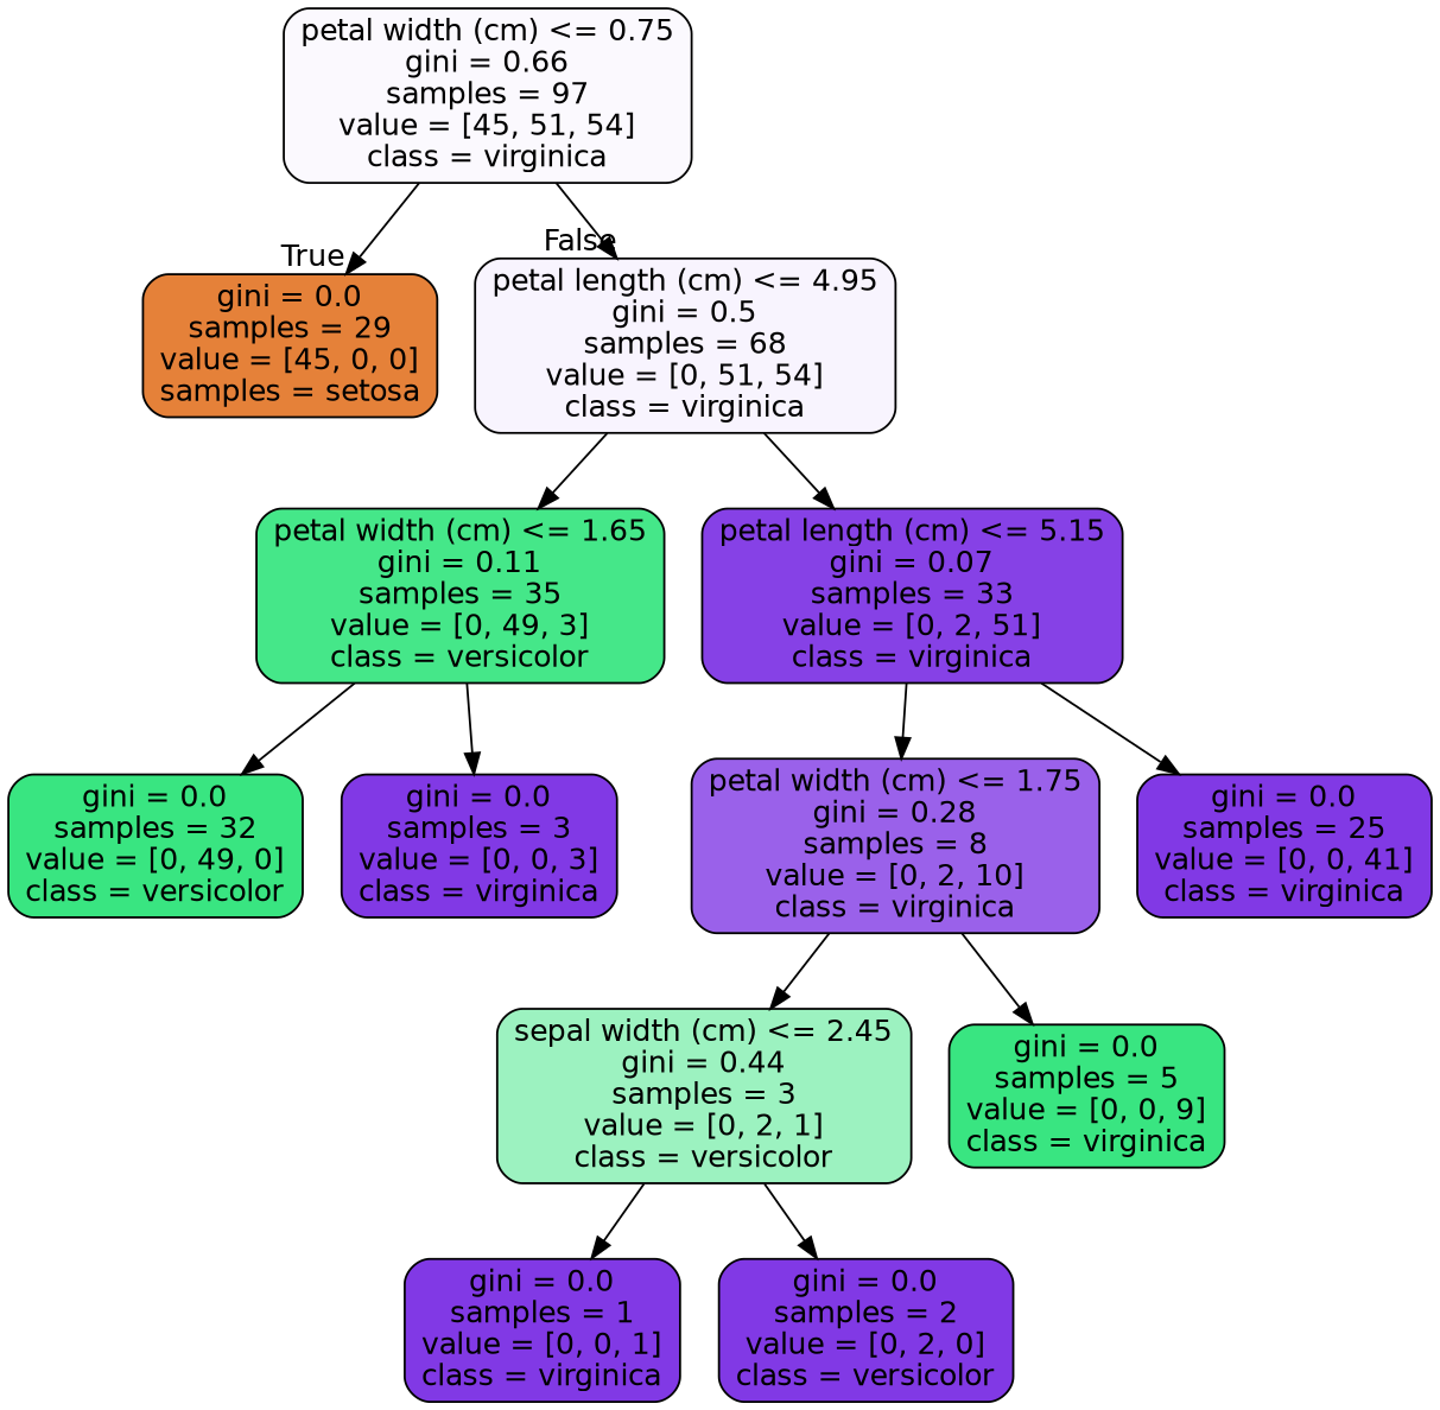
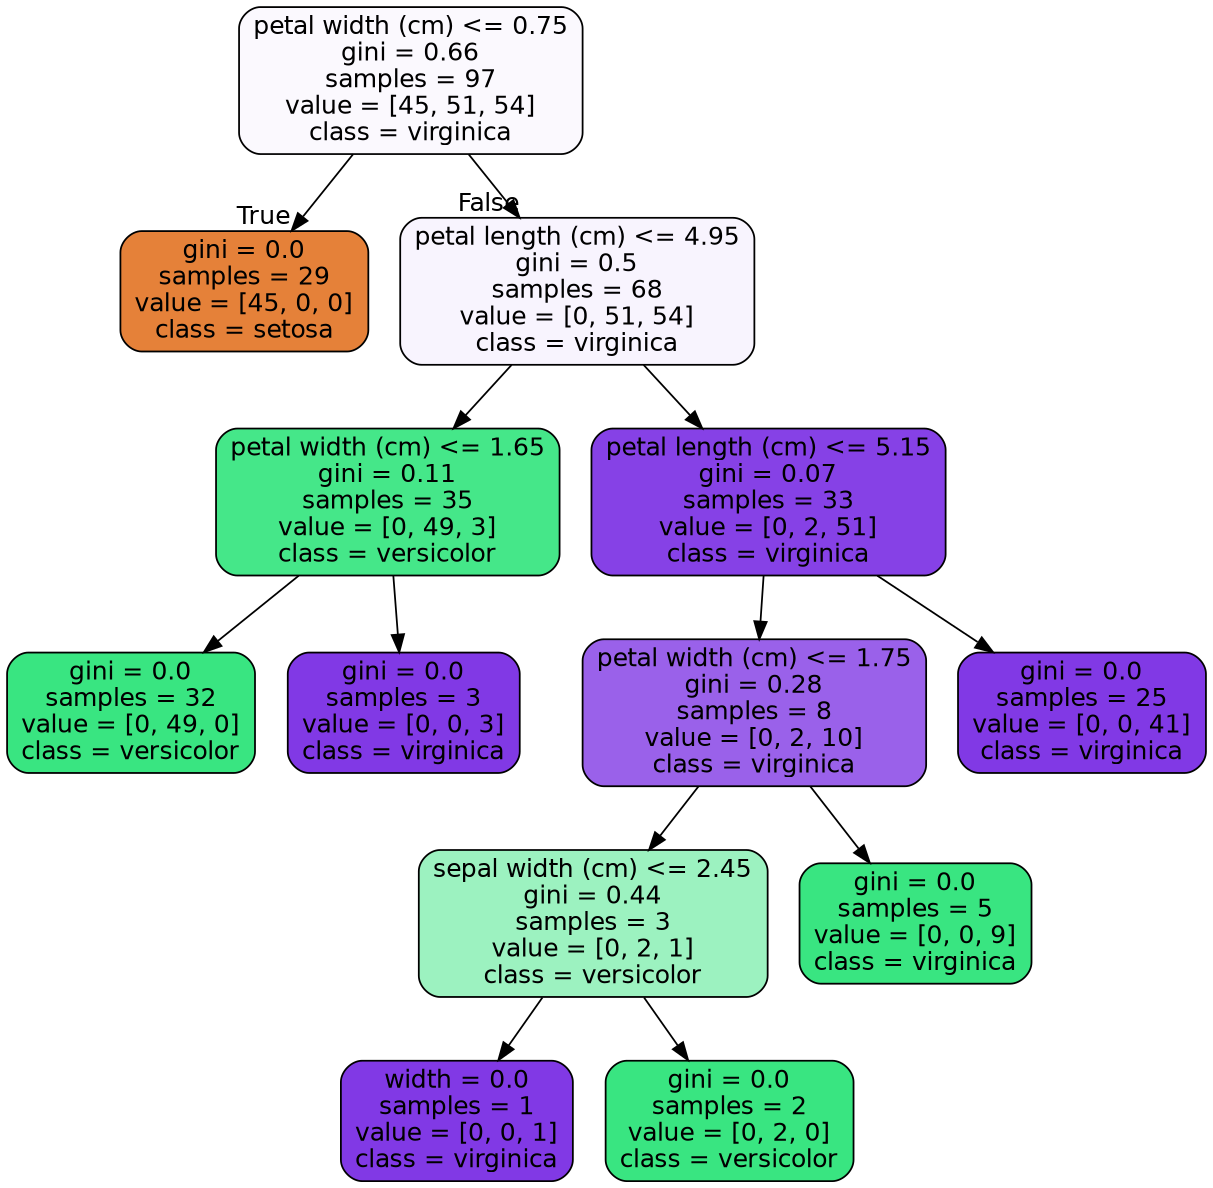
  digraph {
    node [color=black fillcolor="#39e581" fontname=helvetica shape=box style="filled, rounded"]
    edge [fontname=helvetica]
    n1 [fillcolor="#fbf9fe" label="petal width (cm) <= 0.75\ngini = 0.66\nsamples = 97\nvalue = [45, 51, 54]\nclass = virginica"]
-   n2 [fillcolor="#e58139" label="gini = 0.0\nsamples = 29\nvalue = [45, 0, 0]\nsamples = setosa"]
+   n2 [fillcolor="#e58139" label="gini = 0.0\nsamples = 29\nvalue = [45, 0, 0]\nclass = setosa"]
    n3 [fillcolor="#f8f4fe" label="petal length (cm) <= 4.95\ngini = 0.5\nsamples = 68\nvalue = [0, 51, 54]\nclass = virginica"]
    n4 [fillcolor="#45e789" label="petal width (cm) <= 1.65\ngini = 0.11\nsamples = 35\nvalue = [0, 49, 3]\nclass = versicolor"]
    n5 [fillcolor="#8641e6" label="petal length (cm) <= 5.15\ngini = 0.07\nsamples = 33\nvalue = [0, 2, 51]\nclass = virginica"]
    n6 [label="gini = 0.0\nsamples = 32\nvalue = [0, 49, 0]\nclass = versicolor"]
    n7 [fillcolor="#8139e5" label="gini = 0.0\nsamples = 3\nvalue = [0, 0, 3]\nclass = virginica"]
    n8 [fillcolor="#9a61ea" label="petal width (cm) <= 1.75\ngini = 0.28\nsamples = 8\nvalue = [0, 2, 10]\nclass = virginica"]
    n9 [fillcolor="#8139e5" label="gini = 0.0\nsamples = 25\nvalue = [0, 0, 41]\nclass = virginica"]
    n10 [fillcolor="#9cf2c0" label="sepal width (cm) <= 2.45\ngini = 0.44\nsamples = 3\nvalue = [0, 2, 1]\nclass = versicolor"]
    n11 [label="gini = 0.0\nsamples = 5\nvalue = [0, 0, 9]\nclass = virginica"]
-   n12 [fillcolor="#8139e5" label="gini = 0.0\nsamples = 1\nvalue = [0, 0, 1]\nclass = virginica"]
-   n13 [fillcolor="#8139e5" label="gini = 0.0\nsamples = 2\nvalue = [0, 2, 0]\nclass = versicolor"]
+   n12 [fillcolor="#8139e5" label="width = 0.0\nsamples = 1\nvalue = [0, 0, 1]\nclass = virginica"]
+   n13 [label="gini = 0.0\nsamples = 2\nvalue = [0, 2, 0]\nclass = versicolor"]
    n1 -> n2 [headlabel=True labelangle=45 labeldistance=2.5]
    n1 -> n3 [headlabel=False labelangle=-45 labeldistance=2.5]
    n3 -> n4
    n3 -> n5
    n4 -> n6
    n4 -> n7
    n5 -> n8
    n5 -> n9
    n8 -> n10
    n8 -> n11
    n10 -> n12
    n10 -> n13
  }
